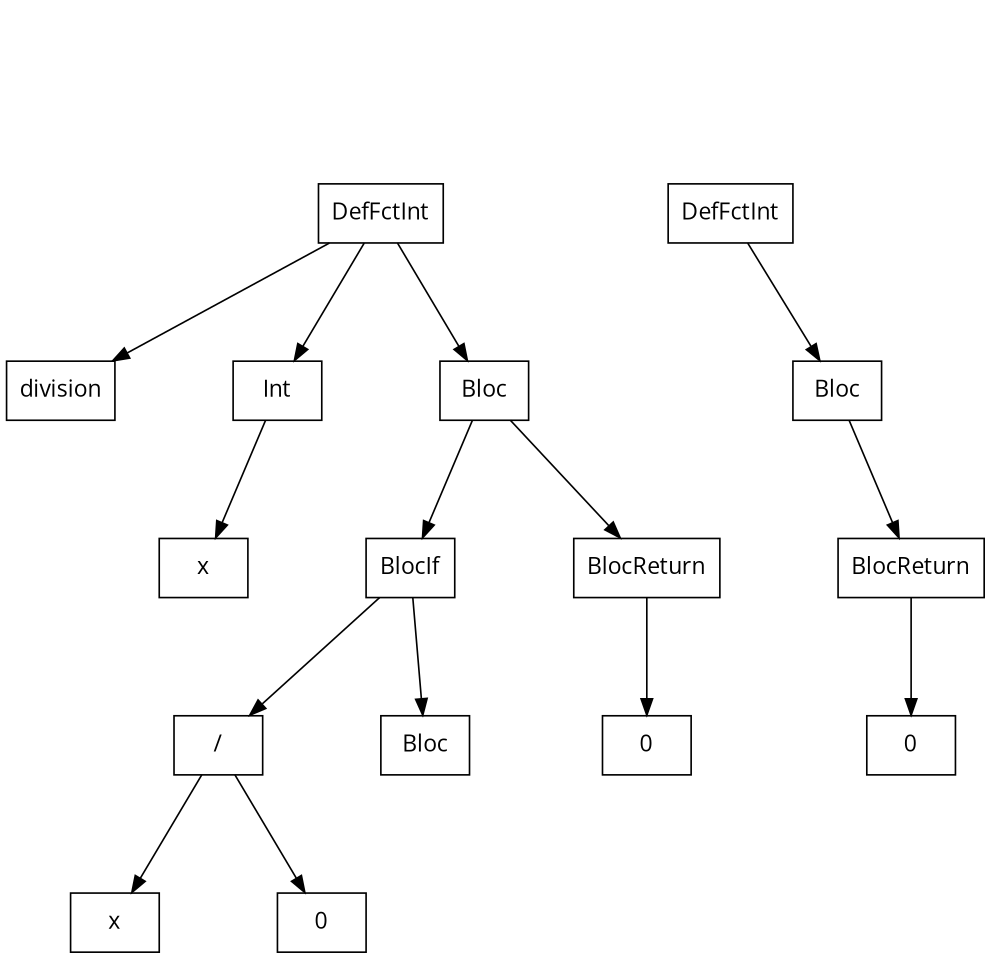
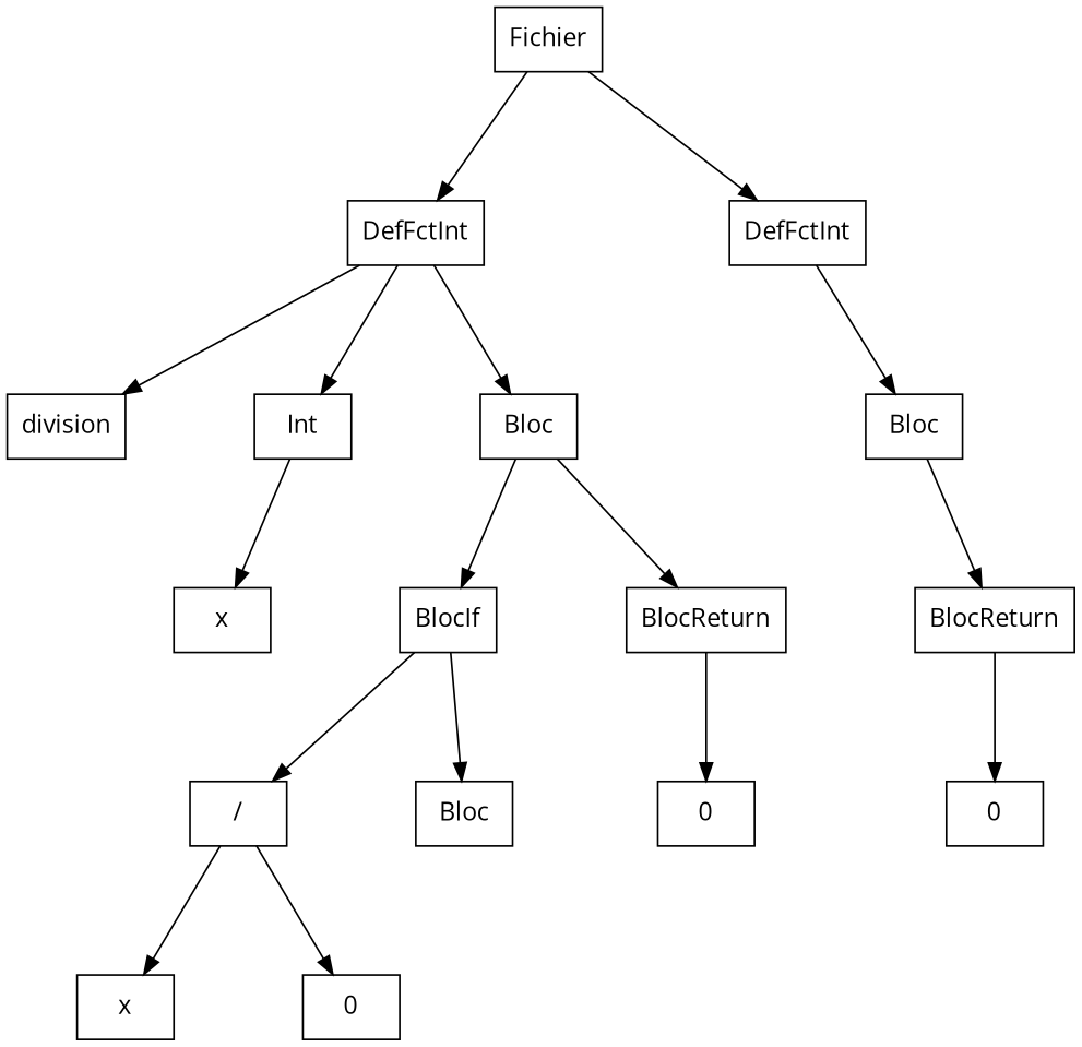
  digraph {
    fontname="Open Sans"
    nodesep=1
    ranksep=1
    node [fontname="Open Sans" shape=box]
    edge [fontname="Open Sans"]
+   n1 [label=Fichier]
    n2 [label=DefFctInt]
    n3 [label=DefFctInt]
    n4 [label=division]
    n5 [label=Int]
    n6 [label=Bloc]
    n7 [label=Bloc]
    n8 [label=x]
    n9 [label=BlocIf]
    n10 [label=BlocReturn]
    n11 [label="/"]
    n12 [label=Bloc]
    n13 [label=0]
    n14 [label=x]
    n15 [label=0]
    n16 [label=BlocReturn]
    n17 [label=0]
+   n1 -> n2
+   n1 -> n3
    n2 -> n4
    n2 -> n5
    n2 -> n6
    n3 -> n7
    n5 -> n8
    n6 -> n9
    n6 -> n10
    n7 -> n16
    n9 -> n11
    n9 -> n12
    n10 -> n13
    n11 -> n14
    n11 -> n15
    n16 -> n17
  }
